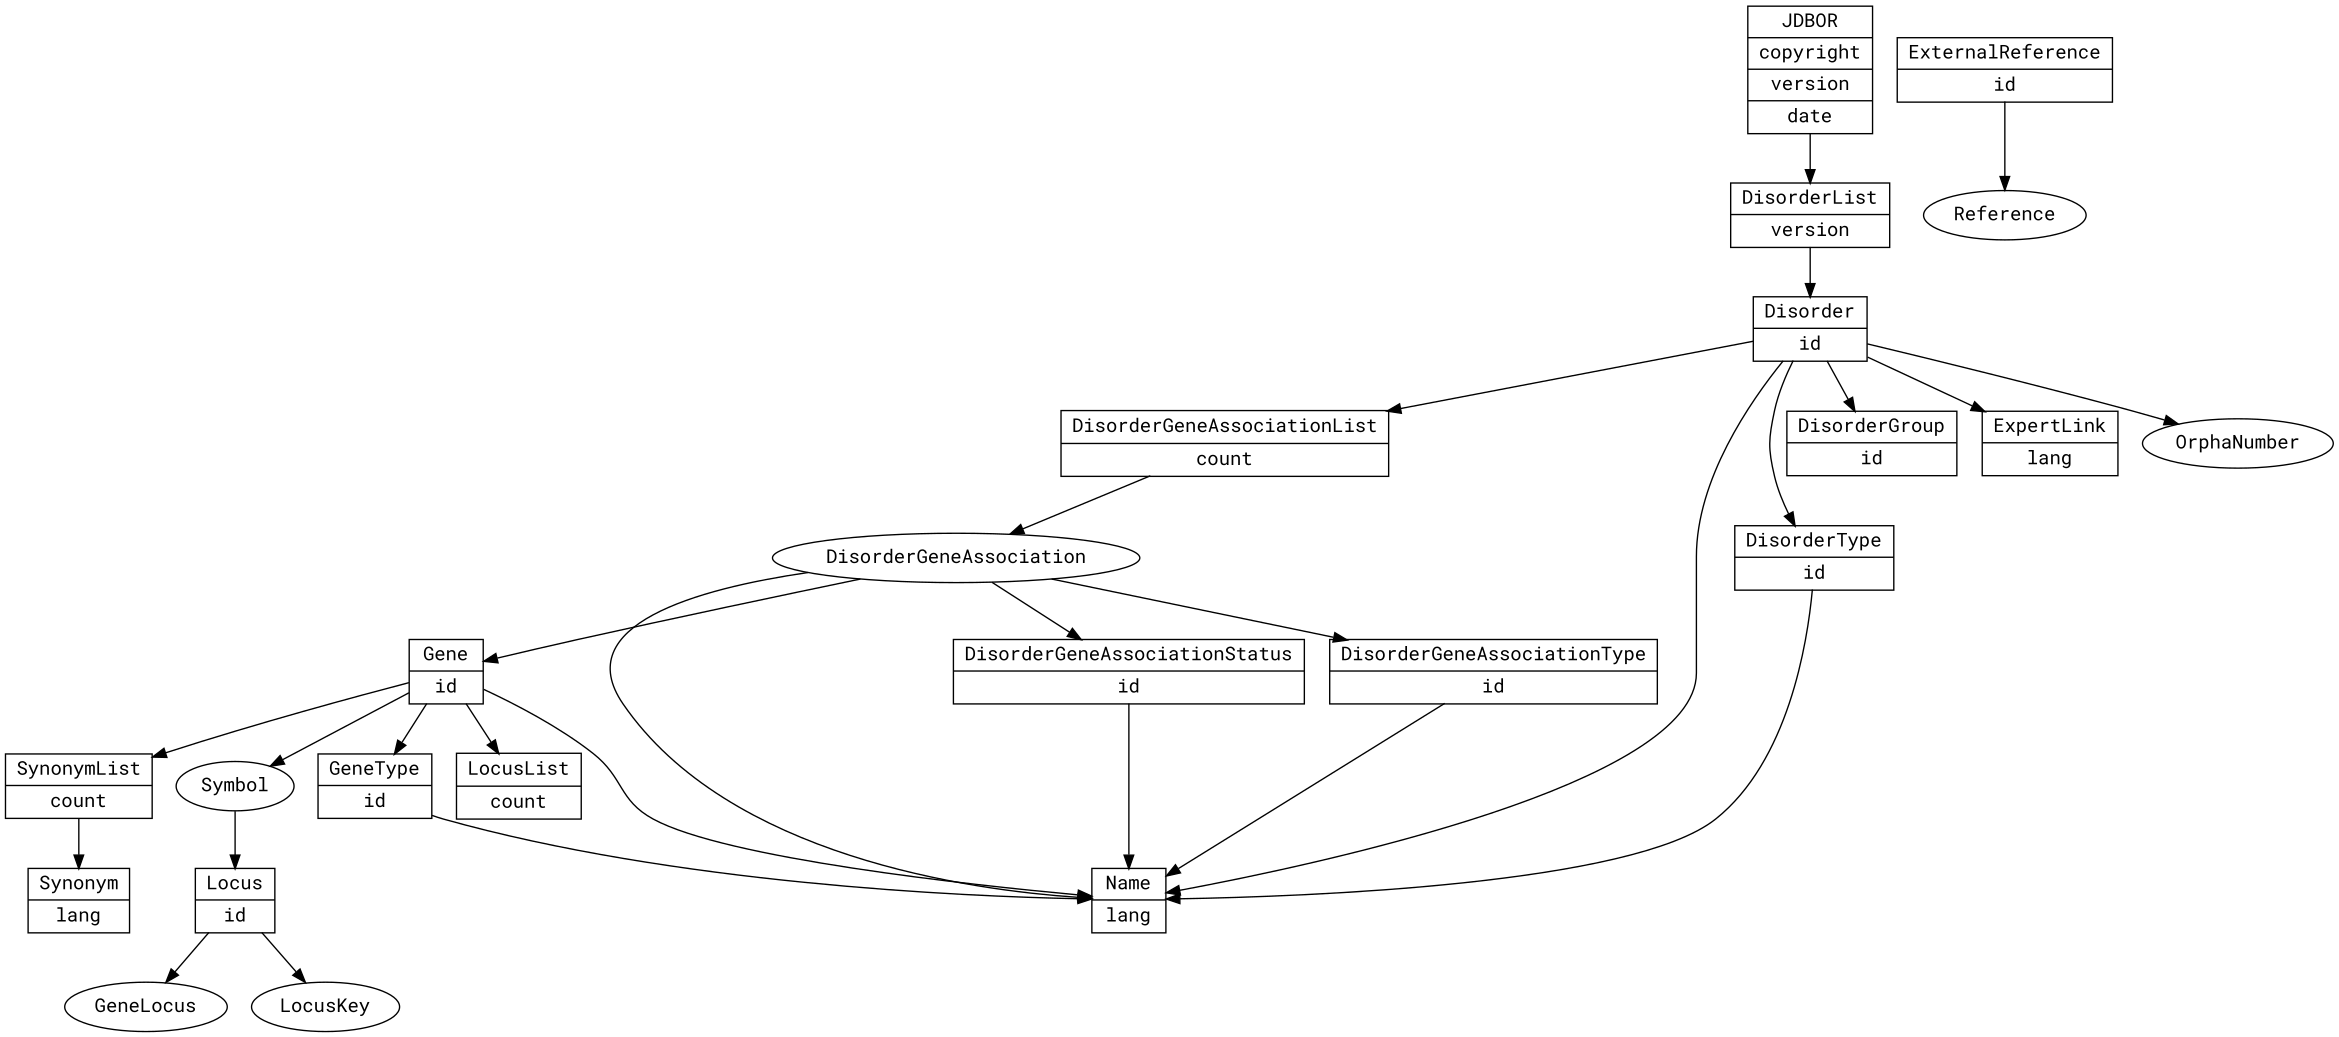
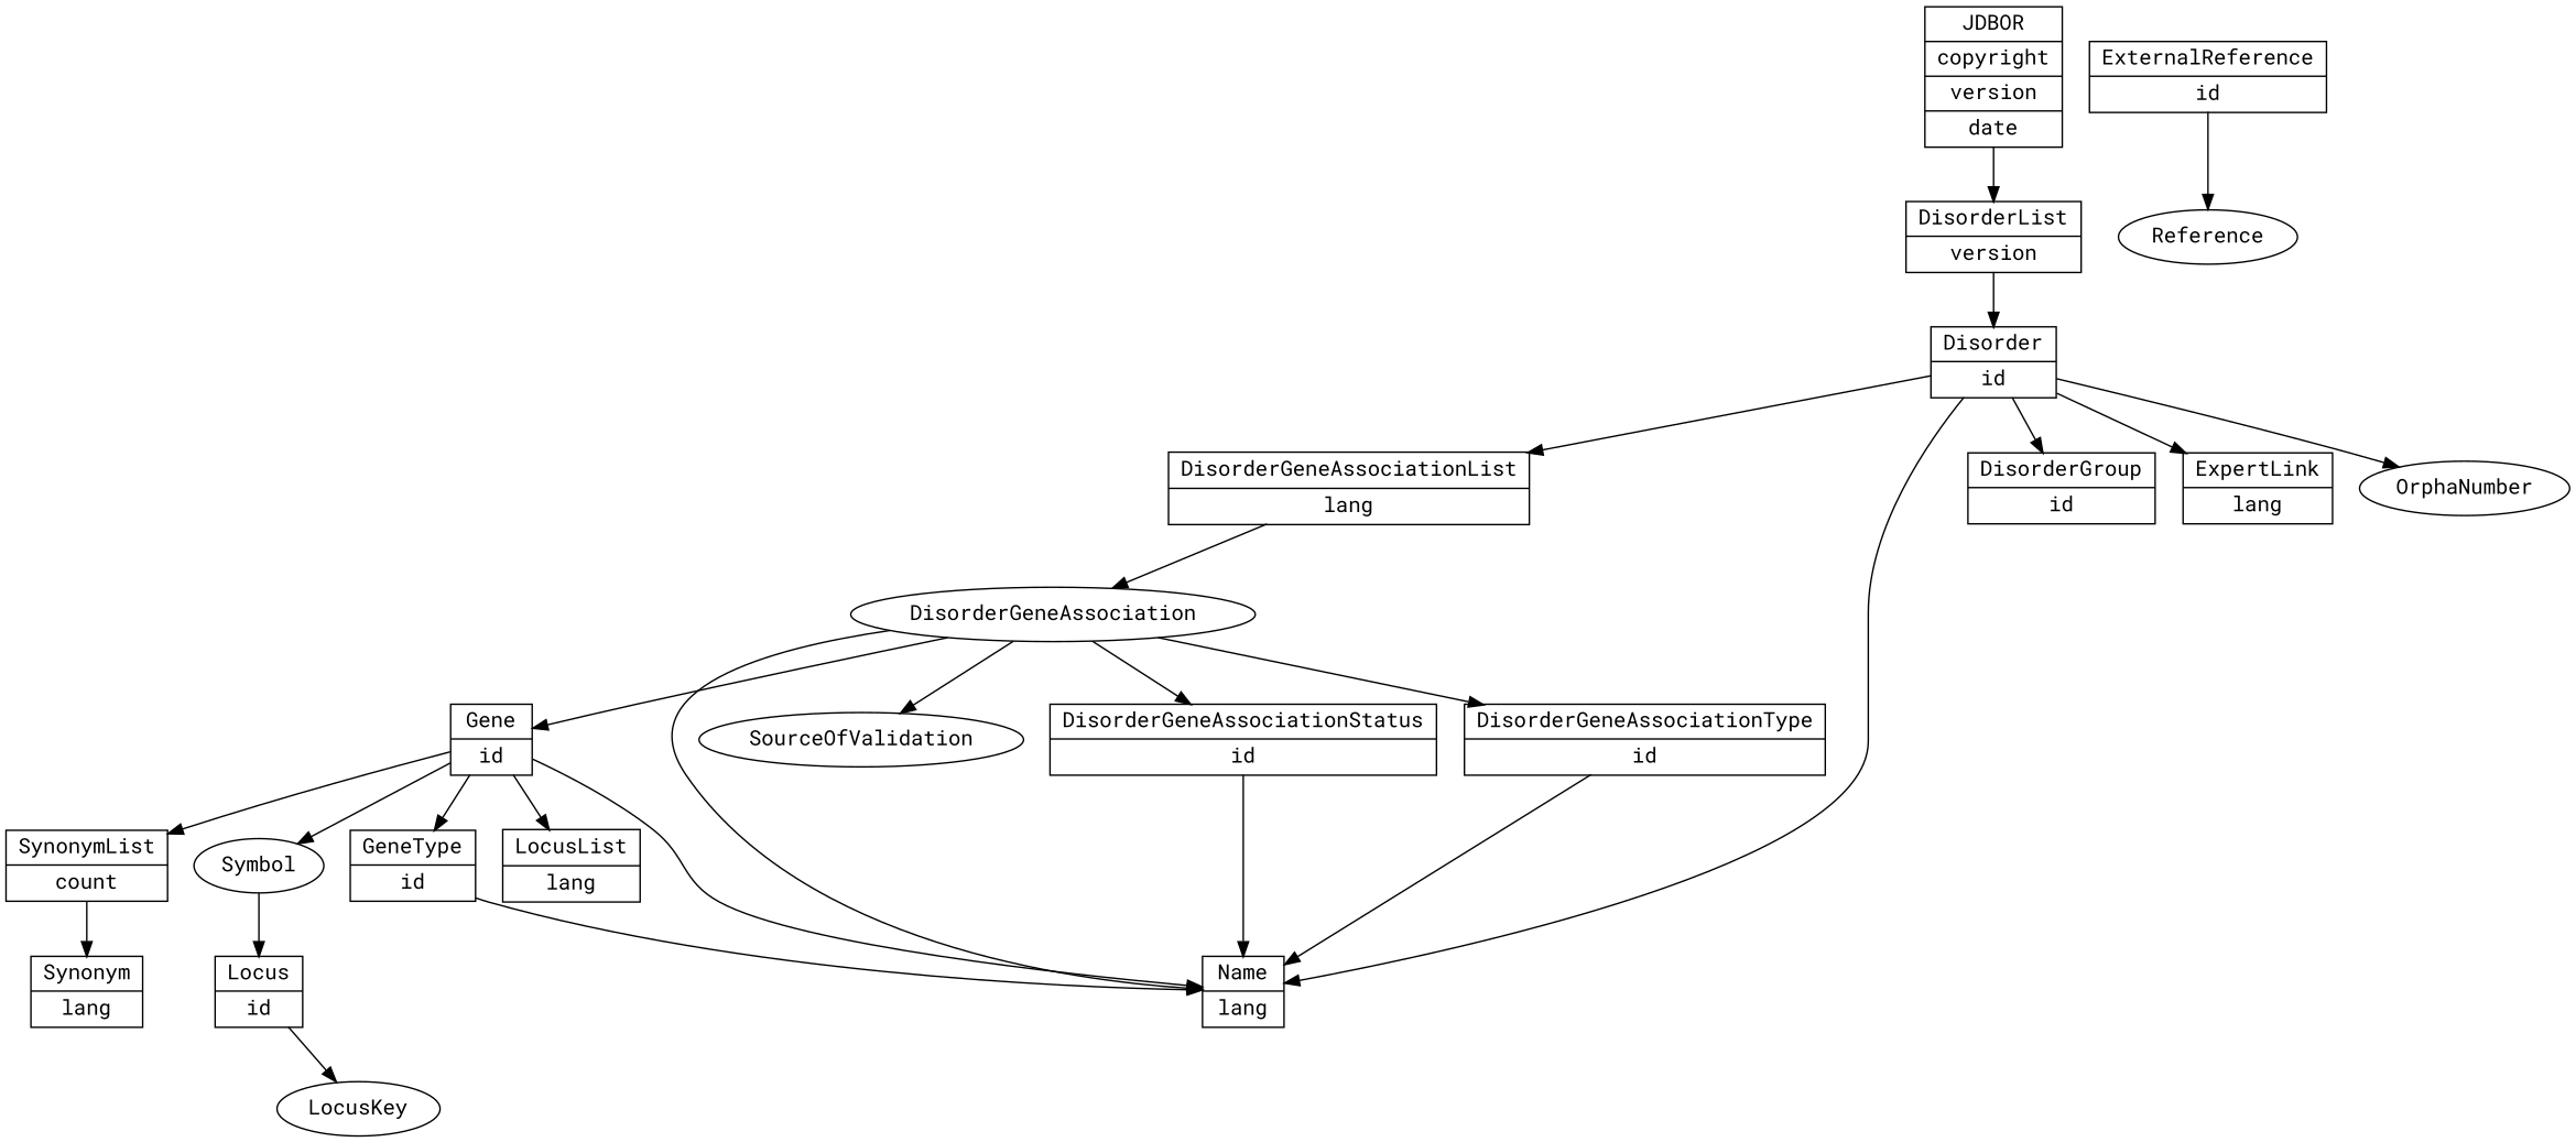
  digraph {
    fontname="Roboto Mono"
    rankdir=UD
    node [fontname="Roboto Mono" shape=record]
    edge [fontname="Roboto Mono" penwidth=1 weight=1]
    n1 [label="{<Gene> Gene|id}"]
-   n2 [label="{<LocusList> LocusList|count}"]
+   n2 [label="{<LocusList> LocusList|lang}"]
    n3 [label="{<SynonymList> SynonymList|count}"]
    n4 [label="{<Name> Name|lang}"]
    n5 [label="{<GeneType> GeneType|id}"]
    Symbol [shape=""]
    n7 [label="{<Synonym> Synonym|lang}"]
    n8 [label="{<Locus> Locus|id}"]
    n9 [label="{<ExternalReference> ExternalReference|id}"]
    Reference [shape=""]
-   n11 [label="{<DisorderGeneAssociationList> DisorderGeneAssociationList|count}"]
+   n11 [label="{<DisorderGeneAssociationList> DisorderGeneAssociationList|lang}"]
    DisorderGeneAssociation [shape=""]
    n13 [label="{<DisorderGeneAssociationStatus> DisorderGeneAssociationStatus|id}"]
    n14 [label="{<DisorderGeneAssociationType> DisorderGeneAssociationType|id}"]
+   SourceOfValidation [shape=""]
    n16 [label="{<DisorderGroup> DisorderGroup|id}"]
    n17 [label="{<JDBOR> JDBOR|copyright|version|date}"]
    n18 [label="{<DisorderList> DisorderList|version}"]
    n19 [label="{<Disorder> Disorder|id}"]
-   GeneLocus [shape=""]
    LocusKey [shape=""]
-   n22 [label="{<DisorderType> DisorderType|id}"]
    n23 [label="{<ExpertLink> ExpertLink|lang}"]
    OrphaNumber [shape=""]
    n1 -> n2
    n1 -> n3
    n1 -> n4
    n1 -> n5
    n1 -> Symbol
    n3 -> n7
    n5 -> n4
    Symbol -> n8
-   n8 -> GeneLocus
    n8 -> LocusKey
    n9 -> Reference
    n11 -> DisorderGeneAssociation
    DisorderGeneAssociation -> n1
    DisorderGeneAssociation -> n4
    DisorderGeneAssociation -> n13
    DisorderGeneAssociation -> n14
+   DisorderGeneAssociation -> SourceOfValidation
    n13 -> n4
    n14 -> n4
    n17 -> n18
    n18 -> n19
    n19 -> n4
    n19 -> n11
    n19 -> n16
-   n19 -> n22
    n19 -> n23
    n19 -> OrphaNumber
-   n22 -> n4
  }
